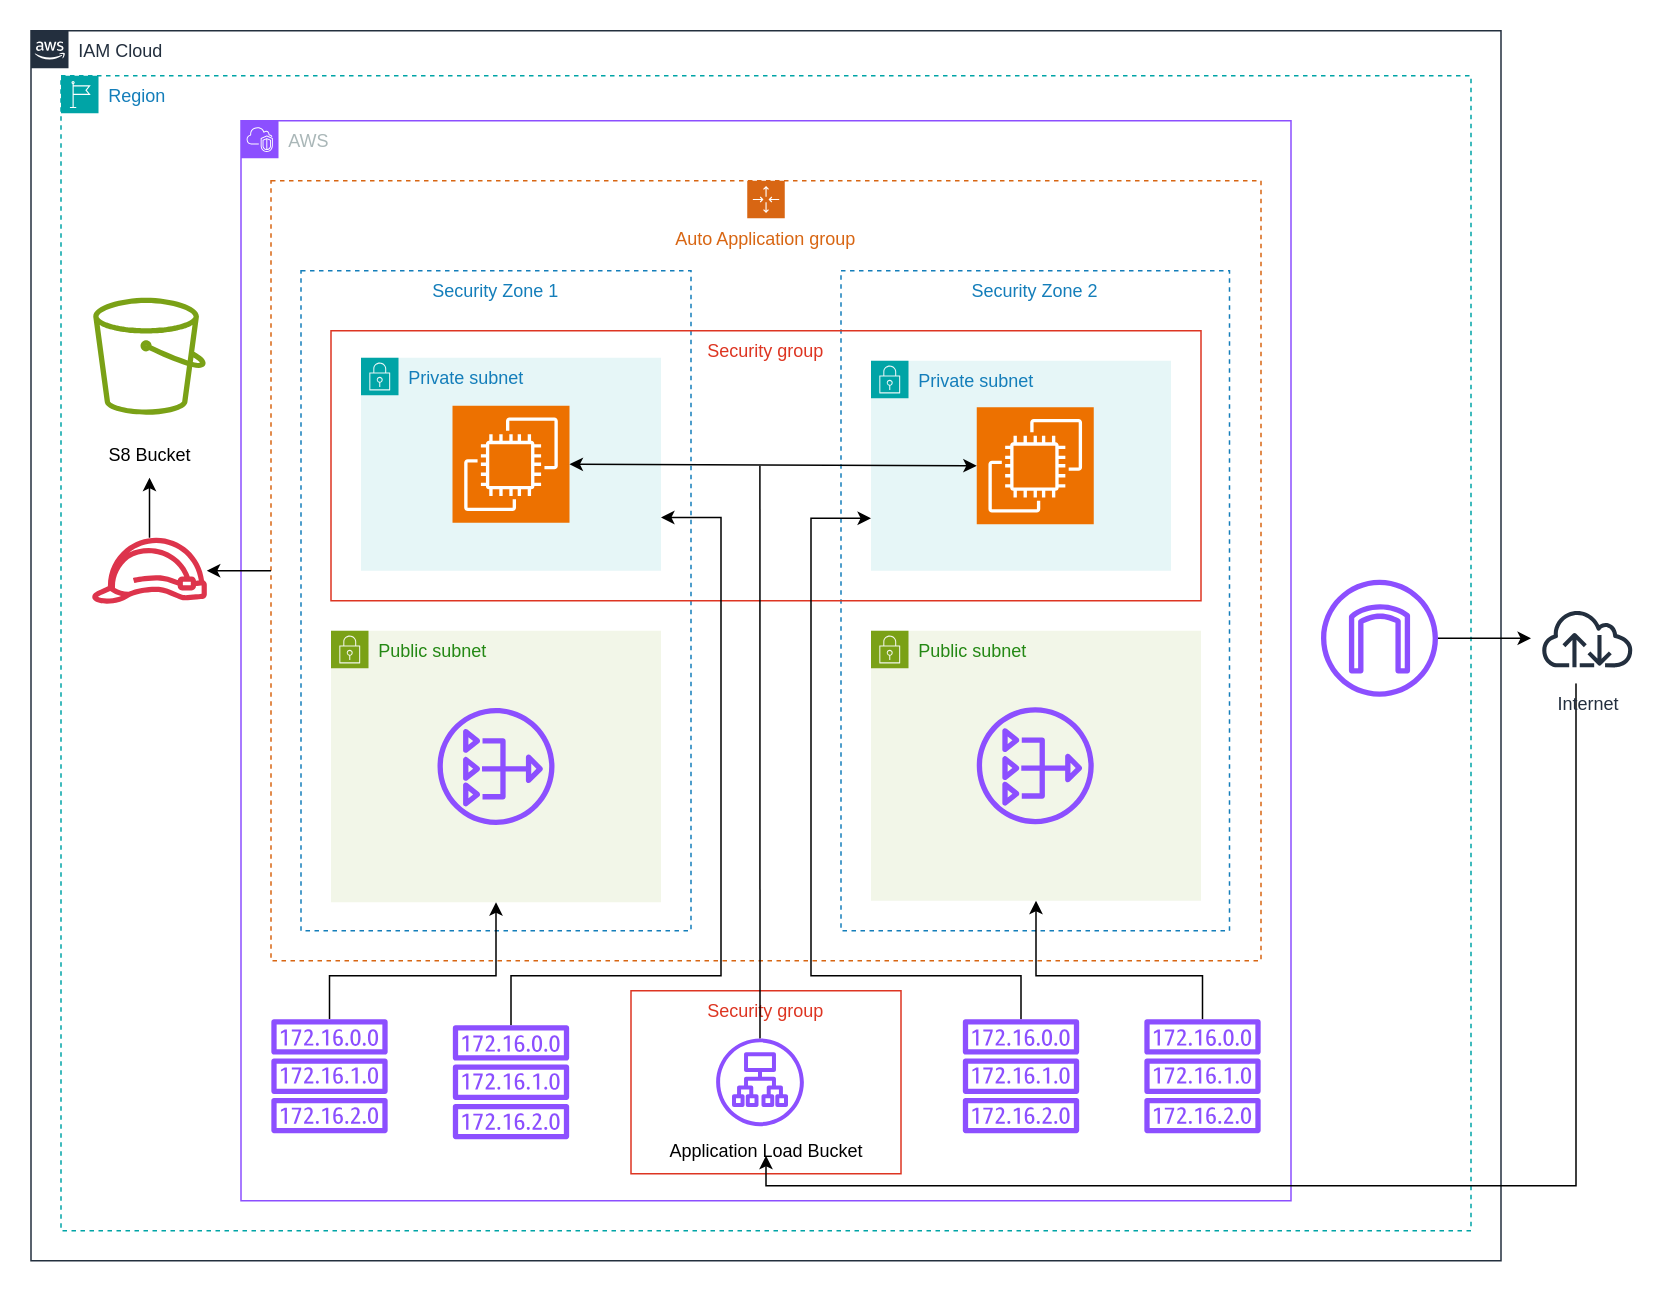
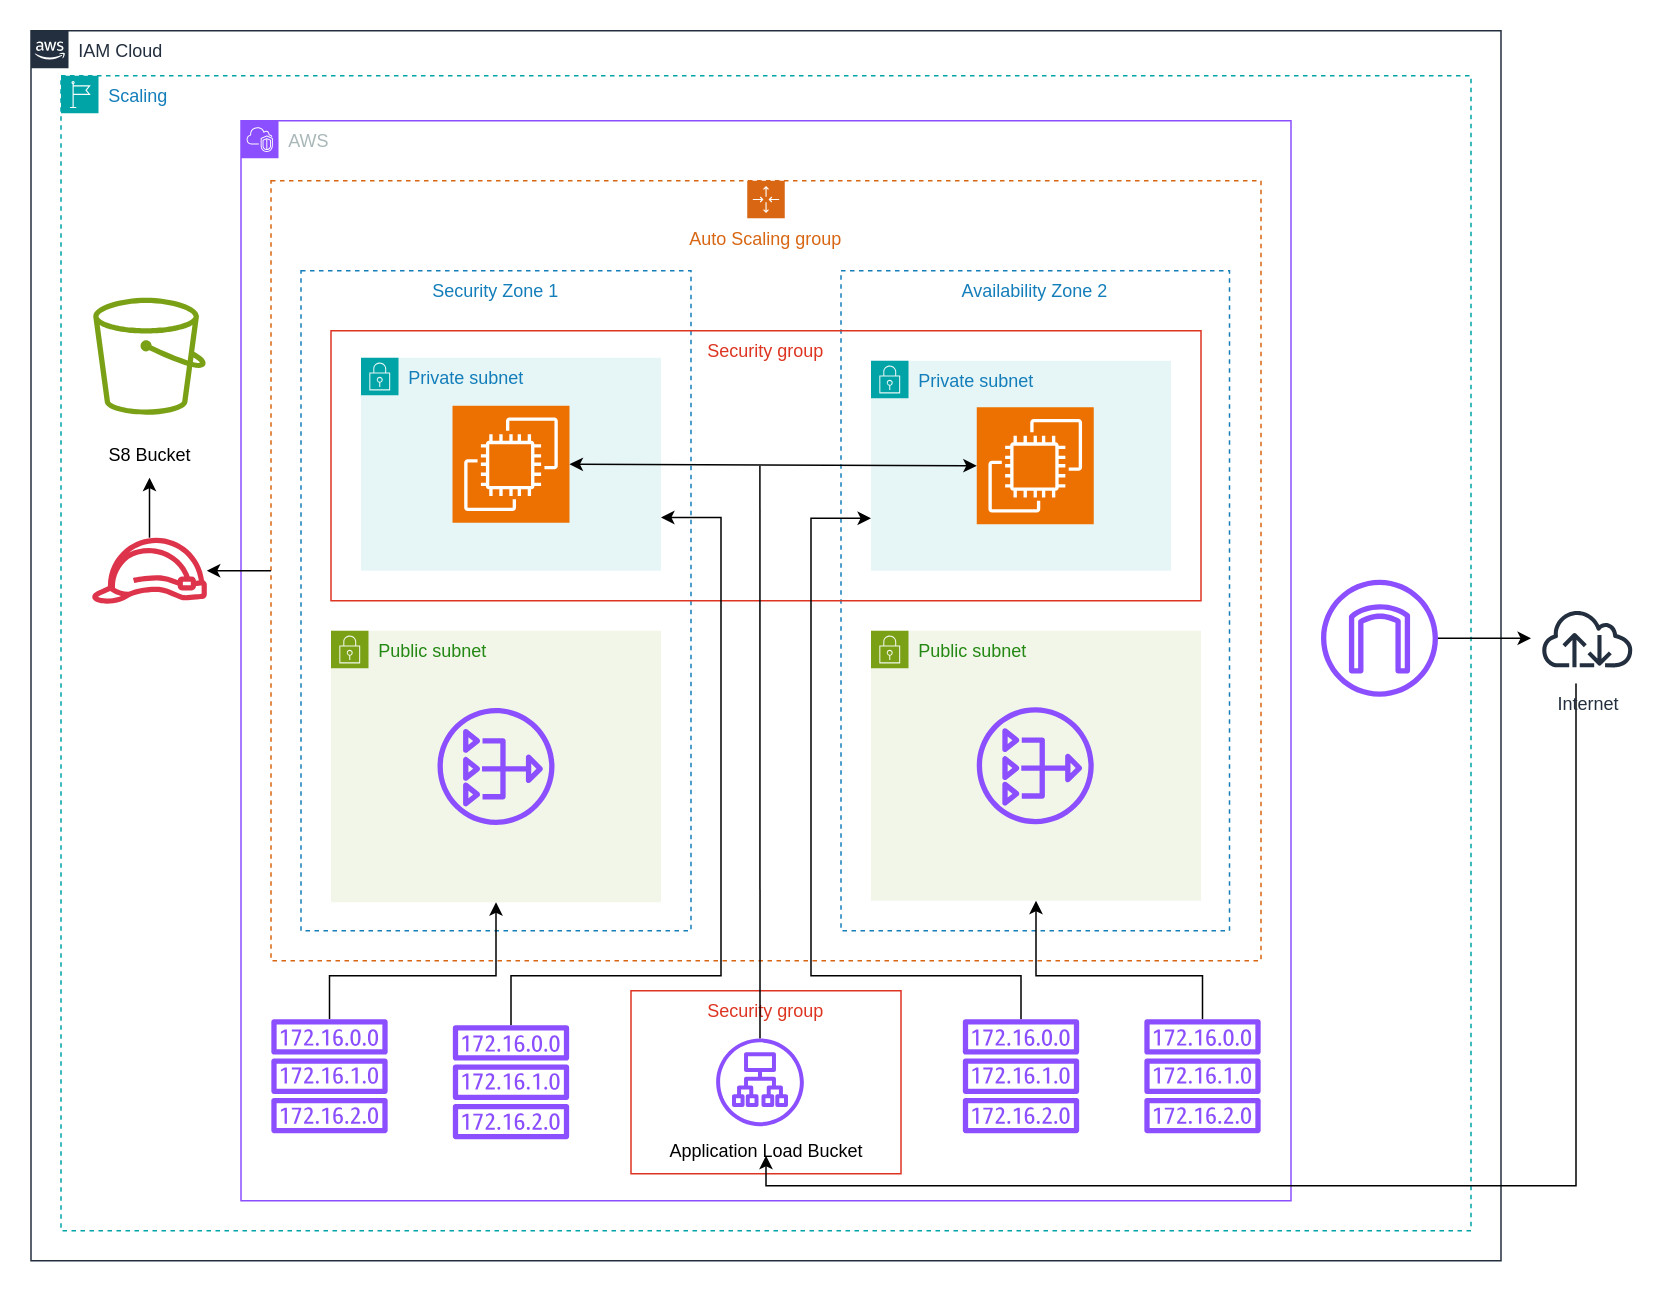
  <mxCell id="0" />
  <mxCell id="1" parent="0" />
  <mxCell id="2" value="IAM Cloud" style="points=[[0,0],[0.25,0],[0.5,0],[0.75,0],[1,0],[1,0.25],[1,0.5],[1,0.75],[1,1],[0.75,1],[0.5,1],[0.25,1],[0,1],[0,0.75],[0,0.5],[0,0.25]];outlineConnect=0;gradientColor=none;html=1;whiteSpace=wrap;fontSize=12;fontStyle=0;container=1;pointerEvents=0;collapsible=0;recursiveResize=0;shape=mxgraph.aws4.group;grIcon=mxgraph.aws4.group_aws_cloud_alt;strokeColor=#232F3E;fillColor=none;verticalAlign=top;align=left;spacingLeft=30;fontColor=#232F3E;dashed=0;" vertex="1" parent="1"><mxGeometry x="20" y="20" width="980" height="820" as="geometry" /></mxCell>
- <mxCell id="3" value="Region" style="points=[[0,0],[0.25,0],[0.5,0],[0.75,0],[1,0],[1,0.25],[1,0.5],[1,0.75],[1,1],[0.75,1],[0.5,1],[0.25,1],[0,1],[0,0.75],[0,0.5],[0,0.25]];outlineConnect=0;gradientColor=none;html=1;whiteSpace=wrap;fontSize=12;fontStyle=0;container=1;pointerEvents=0;collapsible=0;recursiveResize=0;shape=mxgraph.aws4.group;grIcon=mxgraph.aws4.group_region;strokeColor=#00A4A6;fillColor=none;verticalAlign=top;align=left;spacingLeft=30;fontColor=#147EBA;dashed=1;" vertex="1" parent="2"><mxGeometry x="20" y="30" width="940" height="770" as="geometry" /></mxCell>
+ <mxCell id="3" value="Scaling" style="points=[[0,0],[0.25,0],[0.5,0],[0.75,0],[1,0],[1,0.25],[1,0.5],[1,0.75],[1,1],[0.75,1],[0.5,1],[0.25,1],[0,1],[0,0.75],[0,0.5],[0,0.25]];outlineConnect=0;gradientColor=none;html=1;whiteSpace=wrap;fontSize=12;fontStyle=0;container=1;pointerEvents=0;collapsible=0;recursiveResize=0;shape=mxgraph.aws4.group;grIcon=mxgraph.aws4.group_region;strokeColor=#00A4A6;fillColor=none;verticalAlign=top;align=left;spacingLeft=30;fontColor=#147EBA;dashed=1;" vertex="1" parent="2"><mxGeometry x="20" y="30" width="940" height="770" as="geometry" /></mxCell>
  <mxCell id="4" value="AWS" style="points=[[0,0],[0.25,0],[0.5,0],[0.75,0],[1,0],[1,0.25],[1,0.5],[1,0.75],[1,1],[0.75,1],[0.5,1],[0.25,1],[0,1],[0,0.75],[0,0.5],[0,0.25]];outlineConnect=0;gradientColor=none;html=1;whiteSpace=wrap;fontSize=12;fontStyle=0;container=1;pointerEvents=0;collapsible=0;recursiveResize=0;shape=mxgraph.aws4.group;grIcon=mxgraph.aws4.group_vpc2;strokeColor=#8C4FFF;fillColor=none;verticalAlign=top;align=left;spacingLeft=30;fontColor=#AAB7B8;dashed=0;" vertex="1" parent="3"><mxGeometry x="120" y="30" width="700" height="720" as="geometry" /></mxCell>
  <mxCell id="5" value="Security group" style="fillColor=none;strokeColor=#DD3522;verticalAlign=top;fontStyle=0;fontColor=#DD3522;whiteSpace=wrap;html=1;" vertex="1" parent="4"><mxGeometry x="260" y="580" width="180" height="122" as="geometry" /></mxCell>
- <mxCell id="6" value="Auto Application group" style="points=[[0,0],[0.25,0],[0.5,0],[0.75,0],[1,0],[1,0.25],[1,0.5],[1,0.75],[1,1],[0.75,1],[0.5,1],[0.25,1],[0,1],[0,0.75],[0,0.5],[0,0.25]];outlineConnect=0;gradientColor=none;html=1;whiteSpace=wrap;fontSize=12;fontStyle=0;container=1;pointerEvents=0;collapsible=0;recursiveResize=0;shape=mxgraph.aws4.groupCenter;grIcon=mxgraph.aws4.group_auto_scaling_group;grStroke=1;strokeColor=#D86613;fillColor=none;verticalAlign=top;align=center;fontColor=#D86613;dashed=1;spacingTop=25;" vertex="1" parent="4"><mxGeometry x="20" y="40" width="660" height="520" as="geometry" /></mxCell>
+ <mxCell id="6" value="Auto Scaling group" style="points=[[0,0],[0.25,0],[0.5,0],[0.75,0],[1,0],[1,0.25],[1,0.5],[1,0.75],[1,1],[0.75,1],[0.5,1],[0.25,1],[0,1],[0,0.75],[0,0.5],[0,0.25]];outlineConnect=0;gradientColor=none;html=1;whiteSpace=wrap;fontSize=12;fontStyle=0;container=1;pointerEvents=0;collapsible=0;recursiveResize=0;shape=mxgraph.aws4.groupCenter;grIcon=mxgraph.aws4.group_auto_scaling_group;grStroke=1;strokeColor=#D86613;fillColor=none;verticalAlign=top;align=center;fontColor=#D86613;dashed=1;spacingTop=25;" vertex="1" parent="4"><mxGeometry x="20" y="40" width="660" height="520" as="geometry" /></mxCell>
  <mxCell id="7" value="Security Zone 1" style="fillColor=none;strokeColor=#147EBA;dashed=1;verticalAlign=top;fontStyle=0;fontColor=#147EBA;whiteSpace=wrap;html=1;" vertex="1" parent="6"><mxGeometry x="20" y="60" width="260" height="440" as="geometry" /></mxCell>
- <mxCell id="8" value="Security Zone 2" style="fillColor=none;strokeColor=#147EBA;dashed=1;verticalAlign=top;fontStyle=0;fontColor=#147EBA;whiteSpace=wrap;html=1;" vertex="1" parent="6"><mxGeometry x="380" y="60" width="259" height="440" as="geometry" /></mxCell>
+ <mxCell id="8" value="Availability Zone 2" style="fillColor=none;strokeColor=#147EBA;dashed=1;verticalAlign=top;fontStyle=0;fontColor=#147EBA;whiteSpace=wrap;html=1;" vertex="1" parent="6"><mxGeometry x="380" y="60" width="259" height="440" as="geometry" /></mxCell>
  <mxCell id="9" value="Public subnet" style="points=[[0,0],[0.25,0],[0.5,0],[0.75,0],[1,0],[1,0.25],[1,0.5],[1,0.75],[1,1],[0.75,1],[0.5,1],[0.25,1],[0,1],[0,0.75],[0,0.5],[0,0.25]];outlineConnect=0;gradientColor=none;html=1;whiteSpace=wrap;fontSize=12;fontStyle=0;container=1;pointerEvents=0;collapsible=0;recursiveResize=0;shape=mxgraph.aws4.group;grIcon=mxgraph.aws4.group_security_group;grStroke=0;strokeColor=#7AA116;fillColor=#F2F6E8;verticalAlign=top;align=left;spacingLeft=30;fontColor=#248814;dashed=0;" vertex="1" parent="6"><mxGeometry x="400" y="300" width="220" height="180" as="geometry" /></mxCell>
  <mxCell id="10" value="" style="sketch=0;outlineConnect=0;fontColor=#232F3E;gradientColor=none;fillColor=#8C4FFF;strokeColor=none;dashed=0;verticalLabelPosition=bottom;verticalAlign=top;align=center;html=1;fontSize=12;fontStyle=0;aspect=fixed;pointerEvents=1;shape=mxgraph.aws4.nat_gateway;" vertex="1" parent="9"><mxGeometry x="70.5" y="51" width="78" height="78" as="geometry" /></mxCell>
  <mxCell id="11" value="Public subnet" style="points=[[0,0],[0.25,0],[0.5,0],[0.75,0],[1,0],[1,0.25],[1,0.5],[1,0.75],[1,1],[0.75,1],[0.5,1],[0.25,1],[0,1],[0,0.75],[0,0.5],[0,0.25]];outlineConnect=0;gradientColor=none;html=1;whiteSpace=wrap;fontSize=12;fontStyle=0;container=1;pointerEvents=0;collapsible=0;recursiveResize=0;shape=mxgraph.aws4.group;grIcon=mxgraph.aws4.group_security_group;grStroke=0;strokeColor=#7AA116;fillColor=#F2F6E8;verticalAlign=top;align=left;spacingLeft=30;fontColor=#248814;dashed=0;" vertex="1" parent="6"><mxGeometry x="40" y="300" width="220" height="181" as="geometry" /></mxCell>
  <mxCell id="12" value="" style="sketch=0;outlineConnect=0;fontColor=#232F3E;gradientColor=none;fillColor=#8C4FFF;strokeColor=none;dashed=0;verticalLabelPosition=bottom;verticalAlign=top;align=center;html=1;fontSize=12;fontStyle=0;aspect=fixed;pointerEvents=1;shape=mxgraph.aws4.nat_gateway;" vertex="1" parent="11"><mxGeometry x="71" y="51.5" width="78" height="78" as="geometry" /></mxCell>
  <mxCell id="13" value="Security group" style="fillColor=none;strokeColor=#DD3522;verticalAlign=top;fontStyle=0;fontColor=#DD3522;whiteSpace=wrap;html=1;" vertex="1" parent="6"><mxGeometry x="40" y="100" width="580" height="180" as="geometry" /></mxCell>
  <mxCell id="14" value="Private subnet" style="points=[[0,0],[0.25,0],[0.5,0],[0.75,0],[1,0],[1,0.25],[1,0.5],[1,0.75],[1,1],[0.75,1],[0.5,1],[0.25,1],[0,1],[0,0.75],[0,0.5],[0,0.25]];outlineConnect=0;gradientColor=none;html=1;whiteSpace=wrap;fontSize=12;fontStyle=0;container=1;pointerEvents=0;collapsible=0;recursiveResize=0;shape=mxgraph.aws4.group;grIcon=mxgraph.aws4.group_security_group;grStroke=0;strokeColor=#00A4A6;fillColor=#E6F6F7;verticalAlign=top;align=left;spacingLeft=30;fontColor=#147EBA;dashed=0;" vertex="1" parent="6"><mxGeometry x="60" y="118" width="200" height="142" as="geometry" /></mxCell>
  <mxCell id="15" value="" style="sketch=0;points=[[0,0,0],[0.25,0,0],[0.5,0,0],[0.75,0,0],[1,0,0],[0,1,0],[0.25,1,0],[0.5,1,0],[0.75,1,0],[1,1,0],[0,0.25,0],[0,0.5,0],[0,0.75,0],[1,0.25,0],[1,0.5,0],[1,0.75,0]];outlineConnect=0;fontColor=#232F3E;fillColor=#ED7100;strokeColor=#ffffff;dashed=0;verticalLabelPosition=bottom;verticalAlign=top;align=center;html=1;fontSize=12;fontStyle=0;aspect=fixed;shape=mxgraph.aws4.resourceIcon;resIcon=mxgraph.aws4.ec2;" vertex="1" parent="14"><mxGeometry x="61" y="32" width="78" height="78" as="geometry" /></mxCell>
  <mxCell id="16" value="Private subnet" style="points=[[0,0],[0.25,0],[0.5,0],[0.75,0],[1,0],[1,0.25],[1,0.5],[1,0.75],[1,1],[0.75,1],[0.5,1],[0.25,1],[0,1],[0,0.75],[0,0.5],[0,0.25]];outlineConnect=0;gradientColor=none;html=1;whiteSpace=wrap;fontSize=12;fontStyle=0;container=1;pointerEvents=0;collapsible=0;recursiveResize=0;shape=mxgraph.aws4.group;grIcon=mxgraph.aws4.group_security_group;grStroke=0;strokeColor=#00A4A6;fillColor=#E6F6F7;verticalAlign=top;align=left;spacingLeft=30;fontColor=#147EBA;dashed=0;" vertex="1" parent="6"><mxGeometry x="400" y="120" width="200" height="140" as="geometry" /></mxCell>
  <mxCell id="17" value="" style="sketch=0;points=[[0,0,0],[0.25,0,0],[0.5,0,0],[0.75,0,0],[1,0,0],[0,1,0],[0.25,1,0],[0.5,1,0],[0.75,1,0],[1,1,0],[0,0.25,0],[0,0.5,0],[0,0.75,0],[1,0.25,0],[1,0.5,0],[1,0.75,0]];outlineConnect=0;fontColor=#232F3E;fillColor=#ED7100;strokeColor=#ffffff;dashed=0;verticalLabelPosition=bottom;verticalAlign=top;align=center;html=1;fontSize=12;fontStyle=0;aspect=fixed;shape=mxgraph.aws4.resourceIcon;resIcon=mxgraph.aws4.ec2;" vertex="1" parent="16"><mxGeometry x="70.5" y="31" width="78" height="78" as="geometry" /></mxCell>
  <mxCell id="18" value="" style="endArrow=classic;startArrow=classic;html=1;rounded=0;exitX=1;exitY=0.5;exitDx=0;exitDy=0;exitPerimeter=0;entryX=0;entryY=0.5;entryDx=0;entryDy=0;entryPerimeter=0;" edge="1" parent="6" source="15" target="17"><mxGeometry width="50" height="50" relative="1" as="geometry"><mxPoint x="320" y="360" as="sourcePoint" /><mxPoint x="370" y="310" as="targetPoint" /></mxGeometry></mxCell>
  <mxCell id="19" value="" style="group" vertex="1" connectable="0" parent="4"><mxGeometry x="286" y="608" width="120" height="86" as="geometry" /></mxCell>
  <mxCell id="20" value="" style="sketch=0;outlineConnect=0;fontColor=#232F3E;gradientColor=none;fillColor=#8C4FFF;strokeColor=none;dashed=0;verticalLabelPosition=bottom;verticalAlign=top;align=center;html=1;fontSize=12;fontStyle=0;aspect=fixed;pointerEvents=1;shape=mxgraph.aws4.application_load_balancer;" vertex="1" parent="19"><mxGeometry x="30.75" y="3.75" width="58.5" height="58.5" as="geometry" /></mxCell>
  <mxCell id="21" style="edgeStyle=orthogonalEdgeStyle;rounded=0;orthogonalLoop=1;jettySize=auto;html=1;" edge="1" parent="4" source="22" target="11"><mxGeometry relative="1" as="geometry"><Array as="points"><mxPoint x="59" y="570" /><mxPoint x="170" y="570" /></Array></mxGeometry></mxCell>
  <mxCell id="22" value="" style="sketch=0;outlineConnect=0;fontColor=#232F3E;gradientColor=none;fillColor=#8C4FFF;strokeColor=none;dashed=0;verticalLabelPosition=bottom;verticalAlign=top;align=center;html=1;fontSize=12;fontStyle=0;aspect=fixed;pointerEvents=1;shape=mxgraph.aws4.route_table;" vertex="1" parent="4"><mxGeometry x="20" y="599" width="78" height="76" as="geometry" /></mxCell>
  <mxCell id="23" style="edgeStyle=orthogonalEdgeStyle;rounded=0;orthogonalLoop=1;jettySize=auto;html=1;entryX=1;entryY=0.75;entryDx=0;entryDy=0;" edge="1" parent="4" source="24" target="14"><mxGeometry relative="1" as="geometry"><Array as="points"><mxPoint x="180" y="570" /><mxPoint x="320" y="570" /><mxPoint x="320" y="264" /></Array></mxGeometry></mxCell>
  <mxCell id="24" value="" style="sketch=0;outlineConnect=0;fontColor=#232F3E;gradientColor=none;fillColor=#8C4FFF;strokeColor=none;dashed=0;verticalLabelPosition=bottom;verticalAlign=top;align=center;html=1;fontSize=12;fontStyle=0;aspect=fixed;pointerEvents=1;shape=mxgraph.aws4.route_table;" vertex="1" parent="4"><mxGeometry x="141" y="603" width="78" height="76" as="geometry" /></mxCell>
  <mxCell id="25" style="edgeStyle=orthogonalEdgeStyle;rounded=0;orthogonalLoop=1;jettySize=auto;html=1;entryX=0;entryY=0.75;entryDx=0;entryDy=0;" edge="1" parent="4" source="26" target="16"><mxGeometry relative="1" as="geometry"><Array as="points"><mxPoint x="520" y="570" /><mxPoint x="380" y="570" /><mxPoint x="380" y="265" /></Array></mxGeometry></mxCell>
  <mxCell id="26" value="" style="sketch=0;outlineConnect=0;fontColor=#232F3E;gradientColor=none;fillColor=#8C4FFF;strokeColor=none;dashed=0;verticalLabelPosition=bottom;verticalAlign=top;align=center;html=1;fontSize=12;fontStyle=0;aspect=fixed;pointerEvents=1;shape=mxgraph.aws4.route_table;" vertex="1" parent="4"><mxGeometry x="481" y="599" width="78" height="76" as="geometry" /></mxCell>
  <mxCell id="27" style="edgeStyle=orthogonalEdgeStyle;rounded=0;orthogonalLoop=1;jettySize=auto;html=1;" edge="1" parent="4" source="28" target="9"><mxGeometry relative="1" as="geometry"><Array as="points"><mxPoint x="641" y="570" /><mxPoint x="530" y="570" /></Array></mxGeometry></mxCell>
  <mxCell id="28" value="" style="sketch=0;outlineConnect=0;fontColor=#232F3E;gradientColor=none;fillColor=#8C4FFF;strokeColor=none;dashed=0;verticalLabelPosition=bottom;verticalAlign=top;align=center;html=1;fontSize=12;fontStyle=0;aspect=fixed;pointerEvents=1;shape=mxgraph.aws4.route_table;" vertex="1" parent="4"><mxGeometry x="602" y="599" width="78" height="76" as="geometry" /></mxCell>
  <mxCell id="29" value="Application Load Bucket" style="text;html=1;align=center;verticalAlign=middle;resizable=0;points=[];autosize=1;strokeColor=none;fillColor=none;" vertex="1" parent="4"><mxGeometry x="270" y="671.998" width="160" height="30" as="geometry" /></mxCell>
  <mxCell id="30" value="" style="endArrow=none;html=1;rounded=0;entryX=0.493;entryY=0.5;entryDx=0;entryDy=0;entryPerimeter=0;" edge="1" parent="4" source="20" target="13"><mxGeometry width="50" height="50" relative="1" as="geometry"><mxPoint x="340" y="400" as="sourcePoint" /><mxPoint x="390" y="350" as="targetPoint" /></mxGeometry></mxCell>
  <mxCell id="31" value="" style="group" vertex="1" connectable="0" parent="3"><mxGeometry x="840" y="336" width="78" height="129" as="geometry" /></mxCell>
  <mxCell id="32" value="" style="sketch=0;outlineConnect=0;fontColor=#232F3E;gradientColor=none;fillColor=#8C4FFF;strokeColor=none;dashed=0;verticalLabelPosition=bottom;verticalAlign=top;align=center;html=1;fontSize=12;fontStyle=0;aspect=fixed;pointerEvents=1;shape=mxgraph.aws4.internet_gateway;" vertex="1" parent="31"><mxGeometry width="78" height="78" as="geometry" /></mxCell>
  <mxCell id="33" value="" style="group" vertex="1" connectable="0" parent="3"><mxGeometry x="19" y="148" width="80" height="120" as="geometry" /></mxCell>
  <mxCell id="34" value="" style="sketch=0;outlineConnect=0;fontColor=#232F3E;gradientColor=none;fillColor=#7AA116;strokeColor=none;dashed=0;verticalLabelPosition=bottom;verticalAlign=top;align=center;html=1;fontSize=12;fontStyle=0;aspect=fixed;pointerEvents=1;shape=mxgraph.aws4.bucket;" vertex="1" parent="33"><mxGeometry x="2.5" width="75" height="78" as="geometry" /></mxCell>
  <mxCell id="35" value="S8 Bucket" style="text;html=1;align=center;verticalAlign=middle;resizable=0;points=[];autosize=1;strokeColor=none;fillColor=none;" vertex="1" parent="33"><mxGeometry y="90" width="80" height="30" as="geometry" /></mxCell>
  <mxCell id="36" value="" style="group" vertex="1" connectable="0" parent="3"><mxGeometry x="20" y="308" width="78" height="80" as="geometry" /></mxCell>
  <mxCell id="37" value="" style="sketch=0;outlineConnect=0;fontColor=#232F3E;gradientColor=none;fillColor=#DD344C;strokeColor=none;dashed=0;verticalLabelPosition=bottom;verticalAlign=top;align=center;html=1;fontSize=12;fontStyle=0;aspect=fixed;pointerEvents=1;shape=mxgraph.aws4.role;" vertex="1" parent="36"><mxGeometry width="78" height="44" as="geometry" /></mxCell>
  <mxCell id="38" value="" style="edgeStyle=orthogonalEdgeStyle;rounded=0;orthogonalLoop=1;jettySize=auto;html=1;" edge="1" parent="3" source="6" target="37"><mxGeometry relative="1" as="geometry" /></mxCell>
  <mxCell id="39" value="" style="edgeStyle=orthogonalEdgeStyle;rounded=0;orthogonalLoop=1;jettySize=auto;html=1;" edge="1" parent="3" source="37" target="35"><mxGeometry relative="1" as="geometry" /></mxCell>
  <mxCell id="40" style="edgeStyle=orthogonalEdgeStyle;rounded=0;orthogonalLoop=1;jettySize=auto;html=1;" edge="1" parent="1" source="41"><mxGeometry relative="1" as="geometry"><mxPoint x="1050" y="490" as="sourcePoint" /><mxPoint x="510" y="770" as="targetPoint" /><Array as="points"><mxPoint x="1050" y="790" /><mxPoint x="510" y="790" /></Array></mxGeometry></mxCell>
  <mxCell id="41" value="Internet" style="sketch=0;outlineConnect=0;fontColor=#232F3E;gradientColor=none;strokeColor=#232F3E;fillColor=#ffffff;dashed=0;verticalLabelPosition=bottom;verticalAlign=top;align=center;html=1;fontSize=12;fontStyle=0;aspect=fixed;shape=mxgraph.aws4.resourceIcon;resIcon=mxgraph.aws4.internet;" vertex="1" parent="1"><mxGeometry x="1020" y="395" width="75" height="60" as="geometry" /></mxCell>
  <mxCell id="42" style="edgeStyle=orthogonalEdgeStyle;rounded=0;orthogonalLoop=1;jettySize=auto;html=1;" edge="1" parent="1" source="32" target="41"><mxGeometry relative="1" as="geometry"><mxPoint x="1010" y="430" as="targetPoint" /></mxGeometry></mxCell>
